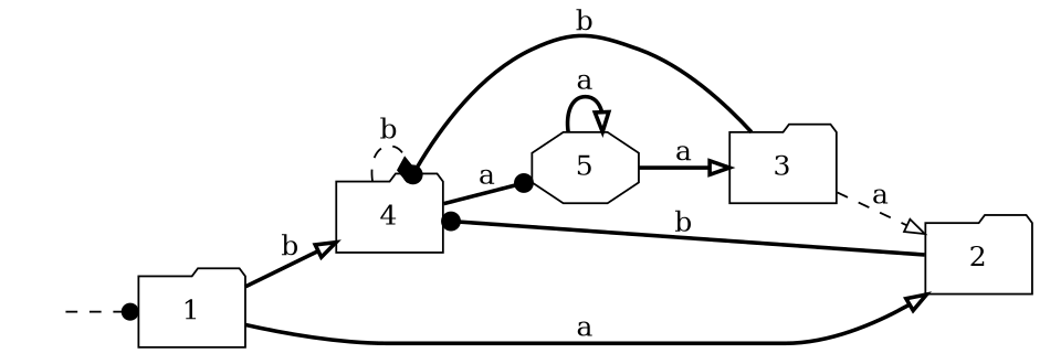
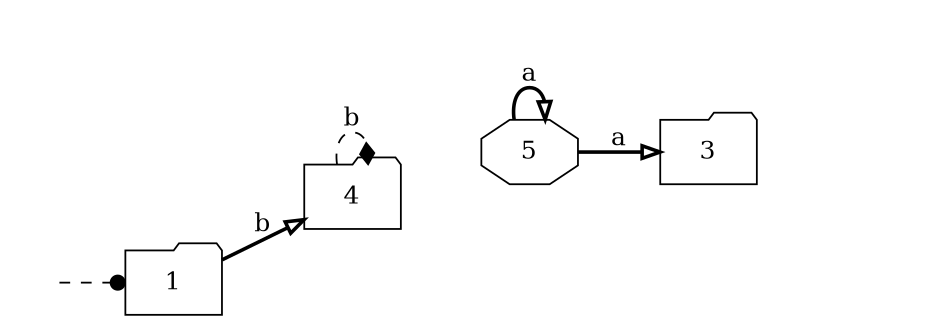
  digraph {
    rankdir=LR
    node [margin=0 shape=folder]
    edge [arrowhead=onormal style=bold]
    1
    4
-   2 [margin=0.1]
    5 [shape=octagon]
    3
    " " [color=white margin=0.1 shape=octagon width=0]
    1 -> 4 [label=b]
-   1 -> 2 [label=a]
    4 -> 4 [arrowhead=diamond label=b style=dashed]
-   4 -> 5 [arrowhead=dot label=a]
-   2 -> 4 [arrowhead=dot label=b]
    5 -> 5 [label=a]
    5 -> 3 [label=a]
-   3 -> 4 [arrowhead=dot label=b]
-   3 -> 2 [label=a style=dashed]
    " " -> 1 [arrowhead=dot style=dashed]
  }
